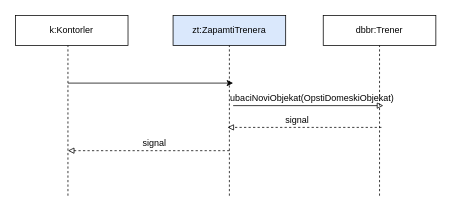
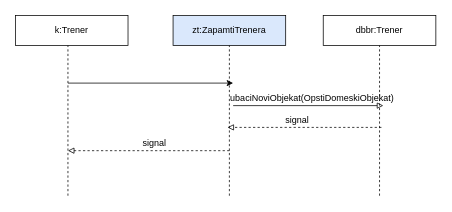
  <mxCell id="0" />
  <mxCell id="1" parent="0" />
- <mxCell id="2" value="&lt;font style=&quot;font-size: 12px&quot;&gt;k:Kontorler&lt;/font&gt;" style="rounded=0;whiteSpace=wrap;html=1;" parent="1" vertex="1"><mxGeometry x="20" y="20" width="150" height="40" as="geometry" /></mxCell>
+ <mxCell id="2" value="&lt;font style=&quot;font-size: 12px&quot;&gt;k:Trener&lt;/font&gt;" style="rounded=0;whiteSpace=wrap;html=1;" parent="1" vertex="1"><mxGeometry x="20" y="20" width="150" height="40" as="geometry" /></mxCell>
  <mxCell id="3" value="" style="endArrow=none;dashed=1;html=1;rounded=0;fontSize=12;" parent="1" edge="1"><mxGeometry width="50" height="50" relative="1" as="geometry"><mxPoint x="90" y="260" as="sourcePoint" /><mxPoint x="90" y="60" as="targetPoint" /><Array as="points"><mxPoint x="90" y="130" /></Array></mxGeometry></mxCell>
  <mxCell id="4" value="&lt;font style=&quot;font-size: 12px&quot;&gt;zt:ZapamtiTrenera&lt;/font&gt;" style="rounded=0;whiteSpace=wrap;html=1;fillColor=#dae8fc;" parent="1" vertex="1"><mxGeometry x="230" y="20" width="150" height="40" as="geometry" /></mxCell>
  <mxCell id="5" value="" style="endArrow=none;dashed=1;html=1;rounded=0;fontSize=12;entryX=0.5;entryY=1;entryDx=0;entryDy=0;" parent="1" target="4" edge="1"><mxGeometry width="50" height="50" relative="1" as="geometry"><mxPoint x="305" y="260" as="sourcePoint" /><mxPoint x="360" y="130" as="targetPoint" /></mxGeometry></mxCell>
  <mxCell id="6" value="&lt;font style=&quot;font-size: 12px&quot;&gt;dbbr:Trener&lt;/font&gt;" style="rounded=0;whiteSpace=wrap;html=1;" parent="1" vertex="1"><mxGeometry x="430" y="20" width="150" height="40" as="geometry" /></mxCell>
  <mxCell id="7" value="" style="endArrow=none;dashed=1;html=1;rounded=0;fontSize=12;entryX=0.5;entryY=1;entryDx=0;entryDy=0;" parent="1" target="6" edge="1"><mxGeometry width="50" height="50" relative="1" as="geometry"><mxPoint x="505" y="260" as="sourcePoint" /><mxPoint x="560" y="130" as="targetPoint" /></mxGeometry></mxCell>
  <mxCell id="8" value="" style="endArrow=classic;html=1;rounded=0;fontSize=12;" parent="1" edge="1"><mxGeometry width="50" height="50" relative="1" as="geometry"><mxPoint x="90" y="110" as="sourcePoint" /><mxPoint x="310" y="110" as="targetPoint" /></mxGeometry></mxCell>
  <mxCell id="9" value="" style="endArrow=block;html=1;rounded=0;fontSize=12;endFill=0;" parent="1" edge="1"><mxGeometry width="50" height="50" relative="1" as="geometry"><mxPoint x="310" y="140" as="sourcePoint" /><mxPoint x="510" y="140" as="targetPoint" /></mxGeometry></mxCell>
  <mxCell id="10" value="ubaciNoviObjekat(OpstiDomeskiObjekat)" style="text;html=1;align=center;verticalAlign=middle;resizable=0;points=[];autosize=1;strokeColor=none;fillColor=none;fontSize=12;" parent="1" vertex="1"><mxGeometry x="300" y="120" width="230" height="20" as="geometry" /></mxCell>
  <mxCell id="11" value="" style="endArrow=block;html=1;rounded=0;fontSize=12;dashed=1;endFill=0;" parent="1" edge="1"><mxGeometry width="50" height="50" relative="1" as="geometry"><mxPoint x="507.5" y="169" as="sourcePoint" /><mxPoint x="302.5" y="169" as="targetPoint" /></mxGeometry></mxCell>
  <mxCell id="12" value="signal" style="text;html=1;align=center;verticalAlign=middle;resizable=0;points=[];autosize=1;strokeColor=none;fillColor=none;fontSize=12;" parent="1" vertex="1"><mxGeometry x="370" y="150" width="50" height="20" as="geometry" /></mxCell>
  <mxCell id="13" value="" style="endArrow=block;html=1;rounded=0;fontSize=12;dashed=1;endFill=0;" parent="1" edge="1"><mxGeometry width="50" height="50" relative="1" as="geometry"><mxPoint x="305" y="200" as="sourcePoint" /><mxPoint x="90" y="200" as="targetPoint" /></mxGeometry></mxCell>
  <mxCell id="14" value="signal" style="text;html=1;align=center;verticalAlign=middle;resizable=0;points=[];autosize=1;strokeColor=none;fillColor=none;fontSize=12;" parent="1" vertex="1"><mxGeometry x="180" y="180" width="50" height="20" as="geometry" /></mxCell>
